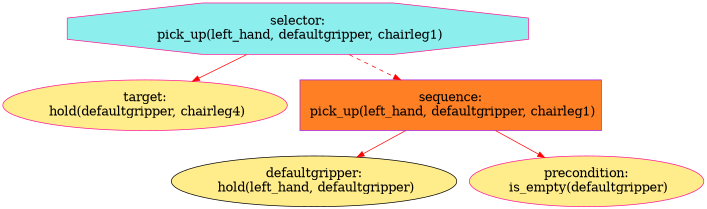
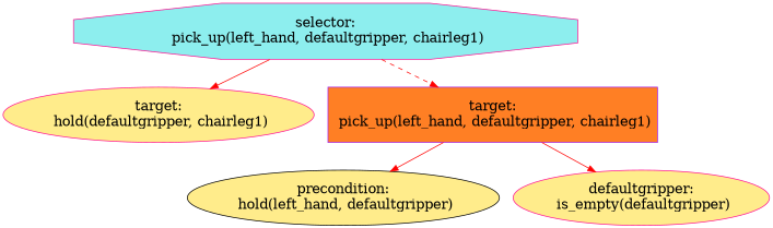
  digraph {
    fontname="DejaVu Serif"
    ordering=out
    node [color=deeppink fillcolor=lightgoldenrod1 fontcolor=black fontname="DejaVu Serif" fontsize=18 shape=ellipse style=filled]
    edge [color=red fontname="DejaVu Serif" style=solid]
    n1 [fillcolor=darkslategray2 label="selector:\n pick_up(left_hand, defaultgripper, chairleg1)" shape=octagon]
-   n2 [height=1.0 label="target:\n hold(defaultgripper, chairleg4)"]
-   n3 [color=purple fillcolor=chocolate1 height=1.0 label="sequence:\n pick_up(left_hand, defaultgripper, chairleg1)" shape=box]
-   n4 [color=black height=1.0 label="defaultgripper:\n hold(left_hand, defaultgripper)"]
-   n5 [height=1.0 label="precondition:\n is_empty(defaultgripper)"]
+   n2 [height=1.0 label="target:\n hold(defaultgripper, chairleg1)"]
+   n3 [color=purple fillcolor=chocolate1 height=1.0 label="target:\n pick_up(left_hand, defaultgripper, chairleg1)" shape=box]
+   n4 [color=black height=1.0 label="precondition:\n hold(left_hand, defaultgripper)"]
+   n5 [height=1.0 label="defaultgripper:\n is_empty(defaultgripper)"]
    n1 -> n2
    n1 -> n3 [style=dashed]
    n3 -> n4
    n3 -> n5
  }
